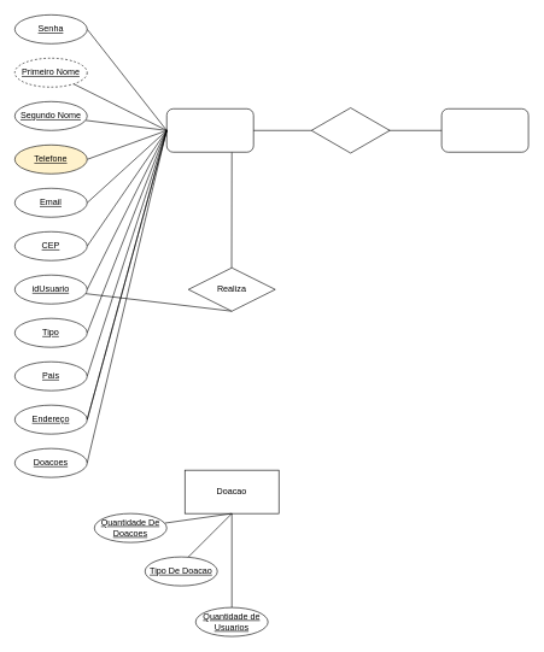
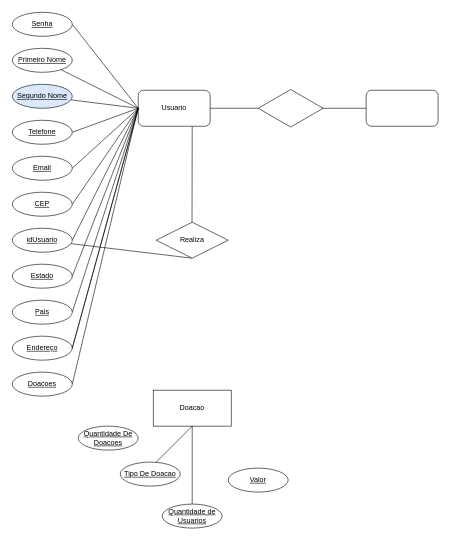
  <mxCell id="0" />
  <mxCell id="1" parent="0" />
  <mxCell id="2" value="" style="rounded=1;whiteSpace=wrap;html=1;" vertex="1" parent="1"><mxGeometry x="610" y="150" width="120" height="60" as="geometry" /></mxCell>
  <mxCell id="3" value="" style="endArrow=none;html=1;rounded=0;entryX=0;entryY=0.5;entryDx=0;entryDy=0;" edge="1" parent="1" target="2"><mxGeometry width="50" height="50" relative="1" as="geometry"><mxPoint x="530" y="180" as="sourcePoint" /><mxPoint x="490" y="200" as="targetPoint" /><Array as="points" /></mxGeometry></mxCell>
  <mxCell id="4" style="rounded=0;orthogonalLoop=1;jettySize=auto;html=1;exitX=0.75;exitY=1;exitDx=0;exitDy=0;endArrow=none;endFill=0;" edge="1" parent="1" source="5"><mxGeometry relative="1" as="geometry"><mxPoint x="319.667" y="370" as="targetPoint" /></mxGeometry></mxCell>
  <mxCell id="5" value="" style="rounded=1;whiteSpace=wrap;html=1;" vertex="1" parent="1"><mxGeometry x="230" y="150" width="120" height="60" as="geometry" /></mxCell>
  <mxCell id="6" value="" style="html=1;whiteSpace=wrap;aspect=fixed;shape=isoRectangle;" vertex="1" parent="1"><mxGeometry x="430" y="147.5" width="108.33" height="65" as="geometry" /></mxCell>
  <mxCell id="7" value="" style="endArrow=none;html=1;rounded=0;exitX=1;exitY=0.5;exitDx=0;exitDy=0;" edge="1" parent="1" source="5" target="6"><mxGeometry width="50" height="50" relative="1" as="geometry"><mxPoint x="520" y="380" as="sourcePoint" /><mxPoint x="570" y="330" as="targetPoint" /></mxGeometry></mxCell>
+ <mxCell id="8" value="Usuario" style="text;html=1;strokeColor=none;fillColor=none;align=center;verticalAlign=middle;whiteSpace=wrap;rounded=0;" vertex="1" parent="1"><mxGeometry x="260" y="165" width="60" height="30" as="geometry" /></mxCell>
  <mxCell id="9" style="rounded=0;orthogonalLoop=1;jettySize=auto;html=1;exitX=1;exitY=0.5;exitDx=0;exitDy=0;entryX=0;entryY=0.5;entryDx=0;entryDy=0;endArrow=none;endFill=0;" edge="1" parent="1" source="10" target="5"><mxGeometry relative="1" as="geometry" /></mxCell>
  <mxCell id="10" value="Senha" style="ellipse;whiteSpace=wrap;html=1;align=center;fontStyle=4;" vertex="1" parent="1"><mxGeometry x="20" y="20" width="100" height="40" as="geometry" /></mxCell>
  <mxCell id="11" style="rounded=0;orthogonalLoop=1;jettySize=auto;html=1;entryX=0;entryY=0.5;entryDx=0;entryDy=0;endArrow=none;endFill=0;" edge="1" parent="1" source="12" target="5"><mxGeometry relative="1" as="geometry" /></mxCell>
- <mxCell id="12" value="Primeiro Nome" style="ellipse;whiteSpace=wrap;html=1;align=center;fontStyle=4;dashed=1;" vertex="1" parent="1"><mxGeometry x="20" y="80" width="100" height="40" as="geometry" /></mxCell>
+ <mxCell id="12" value="Primeiro Nome" style="ellipse;whiteSpace=wrap;html=1;align=center;fontStyle=4;" vertex="1" parent="1"><mxGeometry x="20" y="80" width="100" height="40" as="geometry" /></mxCell>
  <mxCell id="13" style="rounded=0;orthogonalLoop=1;jettySize=auto;html=1;endArrow=none;endFill=0;" edge="1" parent="1" source="14"><mxGeometry relative="1" as="geometry"><mxPoint x="230" y="180" as="targetPoint" /></mxGeometry></mxCell>
- <mxCell id="14" value="Segundo Nome" style="ellipse;whiteSpace=wrap;html=1;align=center;fontStyle=4;" vertex="1" parent="1"><mxGeometry x="20" y="140" width="100" height="40" as="geometry" /></mxCell>
+ <mxCell id="14" value="Segundo Nome" style="ellipse;whiteSpace=wrap;html=1;align=center;fontStyle=4;fillColor=#dae8fc;" vertex="1" parent="1"><mxGeometry x="20" y="140" width="100" height="40" as="geometry" /></mxCell>
  <mxCell id="15" style="rounded=0;orthogonalLoop=1;jettySize=auto;html=1;exitX=1;exitY=0.5;exitDx=0;exitDy=0;entryX=0;entryY=0.5;entryDx=0;entryDy=0;endArrow=none;endFill=0;" edge="1" parent="1" source="16" target="5"><mxGeometry relative="1" as="geometry" /></mxCell>
- <mxCell id="16" value="Telefone" style="ellipse;whiteSpace=wrap;html=1;align=center;fontStyle=4;fillColor=#fff2cc;" vertex="1" parent="1"><mxGeometry x="20" y="200" width="100" height="40" as="geometry" /></mxCell>
+ <mxCell id="16" value="Telefone" style="ellipse;whiteSpace=wrap;html=1;align=center;fontStyle=4;" vertex="1" parent="1"><mxGeometry x="20" y="200" width="100" height="40" as="geometry" /></mxCell>
  <mxCell id="17" style="rounded=0;orthogonalLoop=1;jettySize=auto;html=1;exitX=1;exitY=0.5;exitDx=0;exitDy=0;entryX=0;entryY=0.5;entryDx=0;entryDy=0;endArrow=none;endFill=0;" edge="1" parent="1" source="18" target="5"><mxGeometry relative="1" as="geometry" /></mxCell>
  <mxCell id="18" value="Email" style="ellipse;whiteSpace=wrap;html=1;align=center;fontStyle=4;" vertex="1" parent="1"><mxGeometry x="20" y="260" width="100" height="40" as="geometry" /></mxCell>
  <mxCell id="19" style="rounded=0;orthogonalLoop=1;jettySize=auto;html=1;exitX=1;exitY=0.5;exitDx=0;exitDy=0;endArrow=none;endFill=0;" edge="1" parent="1" source="20"><mxGeometry relative="1" as="geometry"><mxPoint x="230" y="180" as="targetPoint" /></mxGeometry></mxCell>
  <mxCell id="20" value="CEP" style="ellipse;whiteSpace=wrap;html=1;align=center;fontStyle=4;" vertex="1" parent="1"><mxGeometry x="20" y="320" width="100" height="40" as="geometry" /></mxCell>
  <mxCell id="21" style="rounded=0;orthogonalLoop=1;jettySize=auto;html=1;exitX=1;exitY=0.5;exitDx=0;exitDy=0;endArrow=none;endFill=0;" edge="1" parent="1" source="22"><mxGeometry relative="1" as="geometry"><mxPoint x="230" y="180" as="targetPoint" /></mxGeometry></mxCell>
  <mxCell id="22" value="idUsuario" style="ellipse;whiteSpace=wrap;html=1;align=center;fontStyle=4;" vertex="1" parent="1"><mxGeometry x="20" y="380" width="100" height="40" as="geometry" /></mxCell>
  <mxCell id="23" style="rounded=0;orthogonalLoop=1;jettySize=auto;html=1;exitX=1;exitY=0.5;exitDx=0;exitDy=0;endArrow=none;endFill=0;" edge="1" parent="1" source="24"><mxGeometry relative="1" as="geometry"><mxPoint x="230" y="180" as="targetPoint" /></mxGeometry></mxCell>
- <mxCell id="24" value="Tipo" style="ellipse;whiteSpace=wrap;html=1;align=center;fontStyle=4;" vertex="1" parent="1"><mxGeometry x="20" y="440" width="100" height="40" as="geometry" /></mxCell>
+ <mxCell id="24" value="Estado" style="ellipse;whiteSpace=wrap;html=1;align=center;fontStyle=4;" vertex="1" parent="1"><mxGeometry x="20" y="440" width="100" height="40" as="geometry" /></mxCell>
  <mxCell id="25" style="rounded=0;orthogonalLoop=1;jettySize=auto;html=1;exitX=1;exitY=0.5;exitDx=0;exitDy=0;endArrow=none;endFill=0;" edge="1" parent="1" source="26"><mxGeometry relative="1" as="geometry"><mxPoint x="230" y="180" as="targetPoint" /></mxGeometry></mxCell>
  <mxCell id="26" value="Pais" style="ellipse;whiteSpace=wrap;html=1;align=center;fontStyle=4;" vertex="1" parent="1"><mxGeometry x="20" y="500" width="100" height="40" as="geometry" /></mxCell>
  <mxCell id="27" style="rounded=0;orthogonalLoop=1;jettySize=auto;html=1;exitX=1;exitY=0.5;exitDx=0;exitDy=0;endArrow=none;endFill=0;" edge="1" parent="1" source="28"><mxGeometry relative="1" as="geometry"><mxPoint x="230" y="180" as="targetPoint" /></mxGeometry></mxCell>
  <mxCell id="28" value="Endereço" style="ellipse;whiteSpace=wrap;html=1;align=center;fontStyle=4;" vertex="1" parent="1"><mxGeometry x="20" y="560" width="100" height="40" as="geometry" /></mxCell>
  <mxCell id="29" style="rounded=0;orthogonalLoop=1;jettySize=auto;html=1;exitX=1;exitY=0.5;exitDx=0;exitDy=0;endArrow=none;endFill=0;" edge="1" parent="1" source="30"><mxGeometry relative="1" as="geometry"><mxPoint x="230" y="179" as="targetPoint" /></mxGeometry></mxCell>
  <mxCell id="30" value="Doacoes" style="ellipse;whiteSpace=wrap;html=1;align=center;fontStyle=4;" vertex="1" parent="1"><mxGeometry x="20" y="620" width="100" height="40" as="geometry" /></mxCell>
  <mxCell id="31" style="rounded=0;orthogonalLoop=1;jettySize=auto;html=1;exitX=1;exitY=0.5;exitDx=0;exitDy=0;endArrow=none;endFill=0;" edge="1" parent="1" source="28"><mxGeometry relative="1" as="geometry"><mxPoint x="230" y="180" as="targetPoint" /><mxPoint y="580" as="sourcePoint" x="120" /></mxGeometry></mxCell>
  <mxCell id="32" style="rounded=0;orthogonalLoop=1;jettySize=auto;html=1;exitX=0.5;exitY=1;exitDx=0;exitDy=0;endArrow=none;endFill=0;" edge="1" parent="1" source="33" target="22"><mxGeometry relative="1" as="geometry"><mxPoint x="440" y="560" as="targetPoint" /></mxGeometry></mxCell>
  <mxCell id="33" value="Realiza" style="shape=rhombus;perimeter=rhombusPerimeter;whiteSpace=wrap;html=1;align=center;" vertex="1" parent="1"><mxGeometry x="260" y="370" width="120" height="60" as="geometry" /></mxCell>
  <mxCell id="34" value="Doacao" style="whiteSpace=wrap;html=1;align=center;" vertex="1" parent="1"><mxGeometry x="255" y="650" width="130" height="60" as="geometry" /></mxCell>
  <mxCell id="35" style="rounded=0;orthogonalLoop=1;jettySize=auto;html=1;endArrow=none;endFill=0;" edge="1" parent="1"><mxGeometry relative="1" as="geometry"><mxPoint x="320" y="710" as="targetPoint" /><mxPoint x="320" y="840" as="sourcePoint" /></mxGeometry></mxCell>
  <mxCell id="36" value="Quantidade de Usuarios" style="ellipse;whiteSpace=wrap;html=1;align=center;fontStyle=4;" vertex="1" parent="1"><mxGeometry x="270" y="840" width="100" height="40" as="geometry" /></mxCell>
  <mxCell id="37" style="rounded=0;orthogonalLoop=1;jettySize=auto;html=1;exitX=0.5;exitY=0;exitDx=0;exitDy=0;endArrow=none;endFill=0;" edge="1" parent="1"><mxGeometry relative="1" as="geometry"><mxPoint x="250" y="780" as="sourcePoint" /><mxPoint x="320" y="710" as="targetPoint" /></mxGeometry></mxCell>
  <mxCell id="38" value="Tipo De Doacao" style="ellipse;whiteSpace=wrap;html=1;align=center;fontStyle=4;" vertex="1" parent="1"><mxGeometry x="200" y="770" width="100" height="40" as="geometry" /></mxCell>
- <mxCell id="40" style="rounded=0;orthogonalLoop=1;jettySize=auto;html=1;endArrow=none;endFill=0;entryX=0.5;entryY=1;entryDx=0;entryDy=0;" edge="1" parent="1" source="41" target="34"><mxGeometry relative="1" as="geometry"><mxPoint x="320" y="711" as="targetPoint" /></mxGeometry></mxCell>
+ <mxCell id="39" value="Valor" style="ellipse;whiteSpace=wrap;html=1;align=center;fontStyle=4;" vertex="1" parent="1"><mxGeometry x="380" y="780" width="100" height="40" as="geometry" /></mxCell>
  <mxCell id="41" value="Quantidade De Doacoes" style="ellipse;whiteSpace=wrap;html=1;align=center;fontStyle=4;" vertex="1" parent="1"><mxGeometry x="130" y="710" width="100" height="40" as="geometry" /></mxCell>
